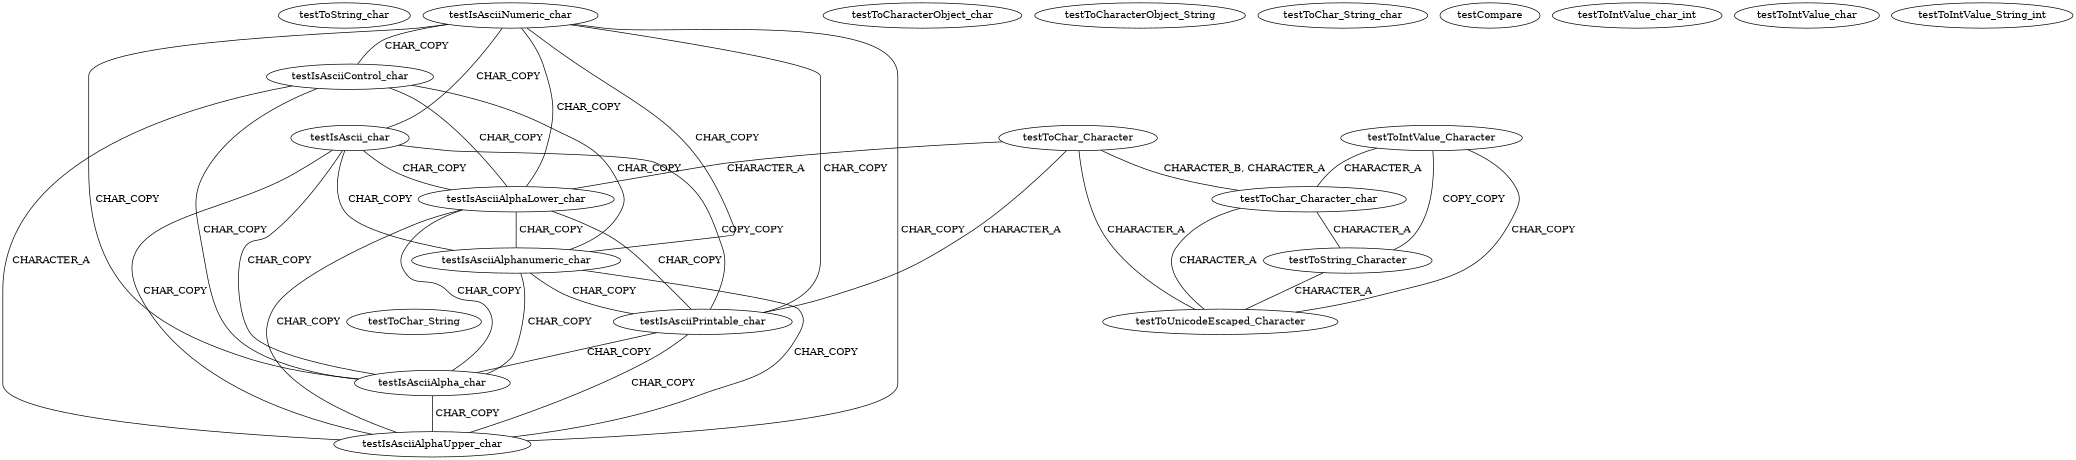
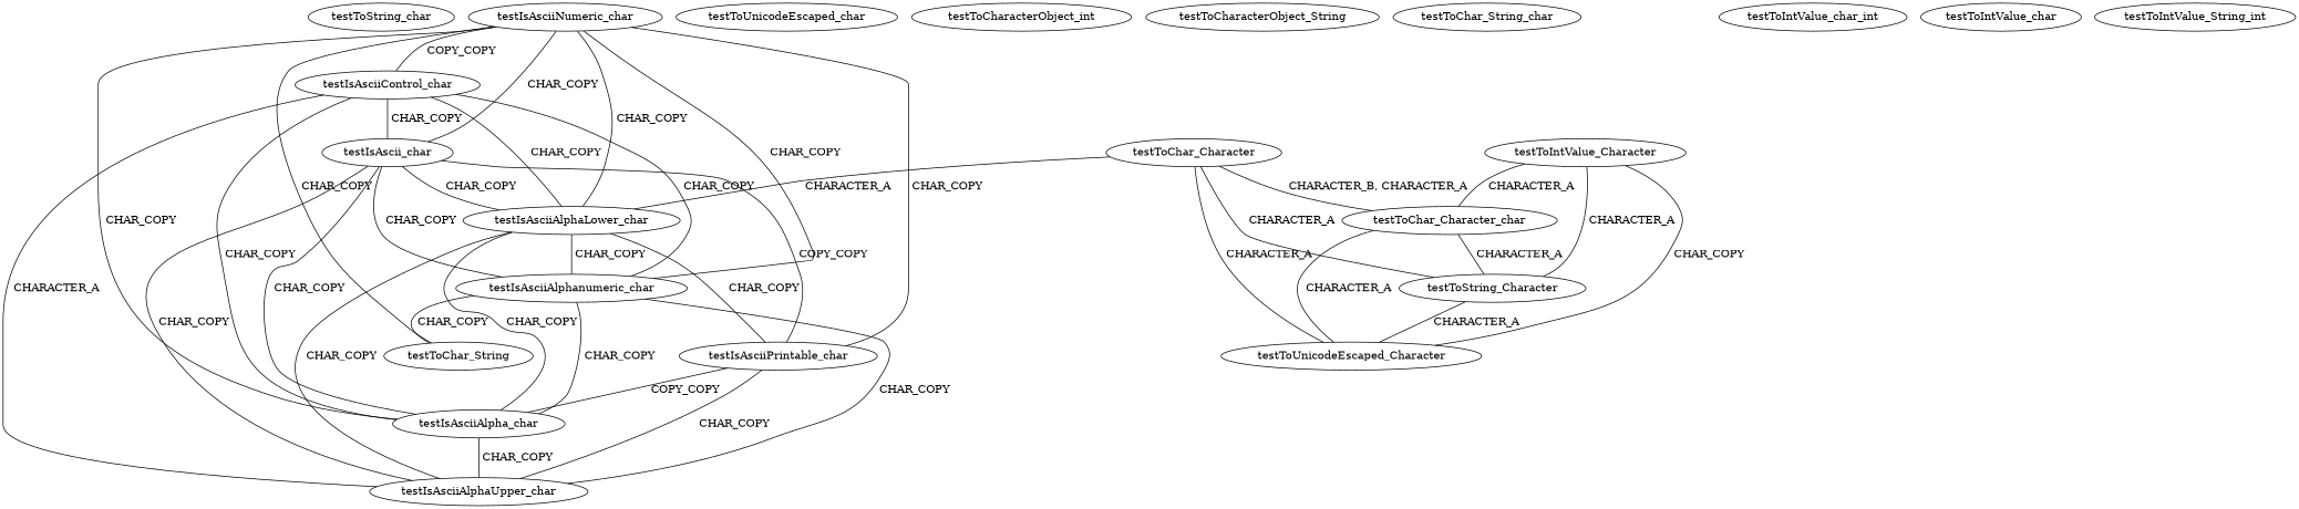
  digraph {
    fontname="DejaVu Serif"
    node [fontname="DejaVu Serif"]
    edge [dir=none fontname="DejaVu Serif"]
    testToString_char
    testToChar_String
    testToChar_Character
    testToChar_Character_char
    testToString_Character
    testToUnicodeEscaped_Character
    testIsAsciiAlphaLower_char
    testToIntValue_Character
+   testToUnicodeEscaped_char
    testIsAsciiNumeric_char
    testIsAsciiControl_char
    testIsAscii_char
    testIsAsciiAlphanumeric_char
    testIsAsciiPrintable_char
    testIsAsciiAlpha_char
    testIsAsciiAlphaUpper_char
-   testToCharacterObject_char
+   testToCharacterObject_char [label=testToCharacterObject_int]
    testToCharacterObject_String
    testToChar_String_char
-   testCompare
    testToIntValue_char_int
    testToIntValue_char
    n23 [label=testToIntValue_String_int]
    testToChar_Character -> testToChar_Character_char [label=" CHARACTER_B, CHARACTER_A"]
-   testToChar_Character -> testIsAsciiPrintable_char [label=" CHARACTER_A"]
+   testToChar_Character -> testToString_Character [label=" CHARACTER_A"]
    testToChar_Character -> testToUnicodeEscaped_Character [label=" CHARACTER_A"]
    testToChar_Character -> testIsAsciiAlphaLower_char [label=" CHARACTER_A"]
    testToChar_Character_char -> testToString_Character [label=" CHARACTER_A"]
    testToChar_Character_char -> testToUnicodeEscaped_Character [label=" CHARACTER_A"]
    testToString_Character -> testToUnicodeEscaped_Character [label=" CHARACTER_A"]
    testIsAsciiAlphaLower_char -> testIsAsciiAlphanumeric_char [label=" CHAR_COPY"]
    testIsAsciiAlphaLower_char -> testIsAsciiPrintable_char [label=" CHAR_COPY"]
    testIsAsciiAlphaLower_char -> testIsAsciiAlpha_char [label=" CHAR_COPY"]
    testIsAsciiAlphaLower_char -> testIsAsciiAlphaUpper_char [label=" CHAR_COPY"]
    testToIntValue_Character -> testToChar_Character_char [label=" CHARACTER_A"]
-   testToIntValue_Character -> testToString_Character [label=" COPY_COPY"]
+   testToIntValue_Character -> testToString_Character [label=" CHARACTER_A"]
    testToIntValue_Character -> testToUnicodeEscaped_Character [label=" CHAR_COPY"]
    testIsAsciiNumeric_char -> testIsAsciiAlphaLower_char [label=" CHAR_COPY"]
-   testIsAsciiNumeric_char -> testIsAsciiControl_char [label=" CHAR_COPY"]
+   testIsAsciiNumeric_char -> testIsAsciiControl_char [label=" COPY_COPY"]
    testIsAsciiNumeric_char -> testIsAscii_char [label=" CHAR_COPY"]
    testIsAsciiNumeric_char -> testIsAsciiAlphanumeric_char [label=" CHAR_COPY"]
    testIsAsciiNumeric_char -> testIsAsciiPrintable_char [label=" CHAR_COPY"]
    testIsAsciiNumeric_char -> testIsAsciiAlpha_char [label=" CHAR_COPY"]
-   testIsAsciiNumeric_char -> testIsAsciiAlphaUpper_char [label=" CHAR_COPY"]
+   testIsAsciiNumeric_char -> testToChar_String [label=" CHAR_COPY"]
    testIsAsciiControl_char -> testIsAsciiAlphaLower_char [label=" CHAR_COPY"]
+   testIsAsciiControl_char -> testIsAscii_char [label=" CHAR_COPY"]
    testIsAsciiControl_char -> testIsAsciiAlphanumeric_char [label=" CHAR_COPY"]
    testIsAsciiControl_char -> testIsAsciiAlpha_char [label=" CHAR_COPY"]
    testIsAsciiControl_char -> testIsAsciiAlphaUpper_char [label=" CHARACTER_A"]
    testIsAscii_char -> testIsAsciiAlphaLower_char [label=" CHAR_COPY"]
    testIsAscii_char -> testIsAsciiAlphanumeric_char [label=" CHAR_COPY"]
    testIsAscii_char -> testIsAsciiPrintable_char [label=" COPY_COPY"]
    testIsAscii_char -> testIsAsciiAlpha_char [label=" CHAR_COPY"]
    testIsAscii_char -> testIsAsciiAlphaUpper_char [label=" CHAR_COPY"]
-   testIsAsciiAlphanumeric_char -> testIsAsciiPrintable_char [label=" CHAR_COPY"]
+   testIsAsciiAlphanumeric_char -> testToChar_String [label=" CHAR_COPY"]
    testIsAsciiAlphanumeric_char -> testIsAsciiAlpha_char [label=" CHAR_COPY"]
    testIsAsciiAlphanumeric_char -> testIsAsciiAlphaUpper_char [label=" CHAR_COPY"]
-   testIsAsciiPrintable_char -> testIsAsciiAlpha_char [label=" CHAR_COPY"]
+   testIsAsciiPrintable_char -> testIsAsciiAlpha_char [label=" COPY_COPY"]
    testIsAsciiPrintable_char -> testIsAsciiAlphaUpper_char [label=" CHAR_COPY"]
    testIsAsciiAlpha_char -> testIsAsciiAlphaUpper_char [label=" CHAR_COPY"]
  }
